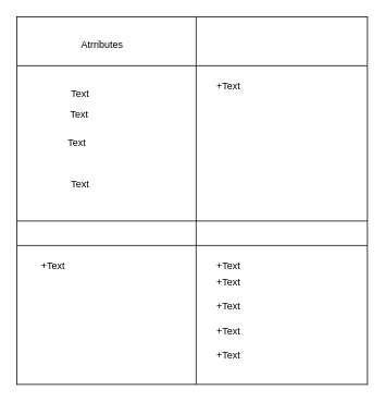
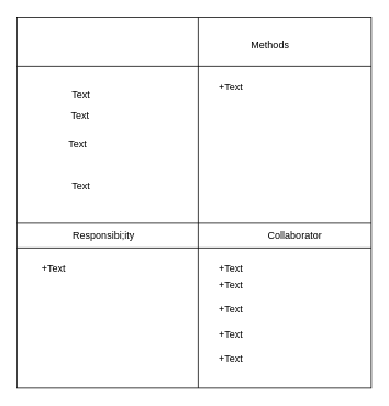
  <mxCell id="0" />
  <mxCell id="1" parent="0" />
  <mxCell id="2" value="" style="shape=internalStorage;whiteSpace=wrap;html=1;backgroundOutline=1;dx=220;dy=60;" parent="1" vertex="1"><mxGeometry x="20" y="20" width="430" height="450" as="geometry" /></mxCell>
- <mxCell id="3" value="Atrributes" style="text;html=1;strokeColor=none;fillColor=none;align=center;verticalAlign=middle;whiteSpace=wrap;rounded=0;" parent="1" vertex="1"><mxGeometry x="95" y="40" width="60" height="30" as="geometry" /></mxCell>
+ <mxCell id="4" value="Methods" style="text;html=1;strokeColor=none;fillColor=none;align=center;verticalAlign=middle;whiteSpace=wrap;rounded=0;" parent="1" vertex="1"><mxGeometry x="300" y="40" width="55" height="30" as="geometry" /></mxCell>
  <mxCell id="5" value="" style="endArrow=none;html=1;" parent="1" target="2" edge="1"><mxGeometry width="50" height="50" relative="1" as="geometry"><mxPoint x="20" y="270" as="sourcePoint" /><mxPoint x="70" y="220" as="targetPoint" /><Array as="points"><mxPoint x="450" y="270" /></Array></mxGeometry></mxCell>
  <mxCell id="6" value="" style="endArrow=none;html=1;" parent="1" edge="1"><mxGeometry width="50" height="50" relative="1" as="geometry"><mxPoint x="20" y="300" as="sourcePoint" /><mxPoint x="450" y="300" as="targetPoint" /><Array as="points"><mxPoint x="450" y="300" /></Array></mxGeometry></mxCell>
+ <mxCell id="7" value="Responsibi;ity" style="text;html=1;strokeColor=none;fillColor=none;align=center;verticalAlign=middle;whiteSpace=wrap;rounded=0;" parent="1" vertex="1"><mxGeometry x="67.5" y="270" width="115" height="30" as="geometry" /></mxCell>
+ <mxCell id="8" value="Collaborator" style="text;html=1;strokeColor=none;fillColor=none;align=center;verticalAlign=middle;whiteSpace=wrap;rounded=0;" parent="1" vertex="1"><mxGeometry x="300" y="270" width="115" height="30" as="geometry" /></mxCell>
  <mxCell id="9" value="+Text" style="text;html=1;strokeColor=none;fillColor=none;align=center;verticalAlign=middle;whiteSpace=wrap;rounded=0;" parent="1" vertex="1"><mxGeometry x="250" y="90" width="60" height="30" as="geometry" /></mxCell>
  <mxCell id="10" value="+Text" style="text;html=1;strokeColor=none;fillColor=none;align=center;verticalAlign=middle;whiteSpace=wrap;rounded=0;" parent="1" vertex="1"><mxGeometry x="35" y="310" width="60" height="30" as="geometry" /></mxCell>
  <mxCell id="11" value="+Text" style="text;html=1;strokeColor=none;fillColor=none;align=center;verticalAlign=middle;whiteSpace=wrap;rounded=0;" parent="1" vertex="1"><mxGeometry x="250" y="310" width="60" height="30" as="geometry" /></mxCell>
  <mxCell id="12" value="Text" style="text;html=1;strokeColor=none;fillColor=none;align=center;verticalAlign=middle;whiteSpace=wrap;rounded=0;" vertex="1" parent="1"><mxGeometry x="68" y="100" width="60" height="30" as="geometry" /></mxCell>
  <mxCell id="13" value="Text" style="text;html=1;strokeColor=none;fillColor=none;align=center;verticalAlign=middle;whiteSpace=wrap;rounded=0;" vertex="1" parent="1"><mxGeometry x="64" y="120" width="66" height="40" as="geometry" /></mxCell>
  <mxCell id="14" value="Text" style="text;html=1;strokeColor=none;fillColor=none;align=center;verticalAlign=middle;whiteSpace=wrap;rounded=0;" vertex="1" parent="1"><mxGeometry x="68" y="160" width="52" height="30" as="geometry" /></mxCell>
  <mxCell id="15" value="Text" style="text;html=1;strokeColor=none;fillColor=none;align=center;verticalAlign=middle;whiteSpace=wrap;rounded=0;" vertex="1" parent="1"><mxGeometry x="72" y="210" width="52" height="30" as="geometry" /></mxCell>
  <mxCell id="16" value="+Text" style="text;html=1;strokeColor=none;fillColor=none;align=center;verticalAlign=middle;whiteSpace=wrap;rounded=0;" vertex="1" parent="1"><mxGeometry x="250" y="330" width="60" height="30" as="geometry" /></mxCell>
  <mxCell id="17" value="+Text" style="text;html=1;strokeColor=none;fillColor=none;align=center;verticalAlign=middle;whiteSpace=wrap;rounded=0;" vertex="1" parent="1"><mxGeometry x="250" y="360" width="60" height="30" as="geometry" /></mxCell>
  <mxCell id="18" value="+Text" style="text;html=1;strokeColor=none;fillColor=none;align=center;verticalAlign=middle;whiteSpace=wrap;rounded=0;" vertex="1" parent="1"><mxGeometry x="250" y="420" width="60" height="30" as="geometry" /></mxCell>
  <mxCell id="19" value="+Text" style="text;html=1;strokeColor=none;fillColor=none;align=center;verticalAlign=middle;whiteSpace=wrap;rounded=0;" vertex="1" parent="1"><mxGeometry x="250" y="390" width="60" height="30" as="geometry" /></mxCell>
